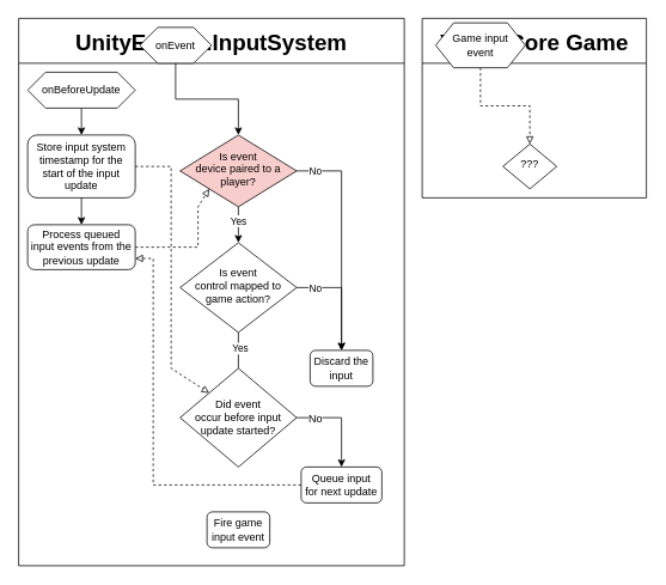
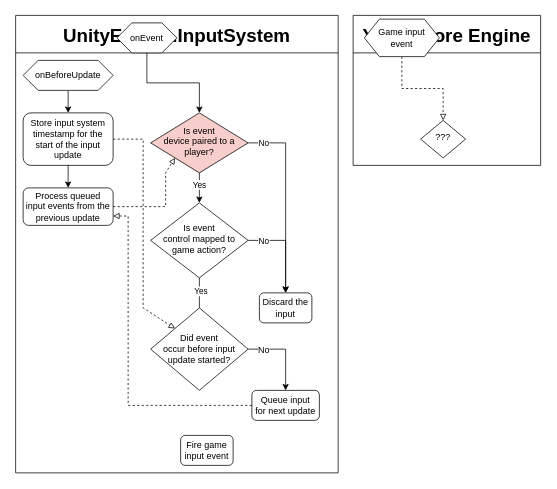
  <mxCell id="0" />
  <mxCell id="1" parent="0" />
  <mxCell id="2" value="UnityEngine.InputSystem" style="swimlane;fontSize=25;fillColor=default;swimlaneLine=1;startSize=50;collapsible=0;expand=1;" vertex="1" parent="1"><mxGeometry x="20" y="20" width="430" height="610" as="geometry"><mxRectangle x="10" y="10" width="100" height="40" as="alternateBounds" /></mxGeometry></mxCell>
  <mxCell id="3" value="Is event&lt;br&gt;device paired to a&lt;br&gt;player?" style="rhombus;whiteSpace=wrap;html=1;shadow=0;fontFamily=Helvetica;fontSize=12;align=center;strokeWidth=1;spacing=6;spacingTop=-4;direction=south;fillColor=#f8cecc;" parent="2" vertex="1"><mxGeometry x="180" y="130" width="130" height="80" as="geometry" /></mxCell>
  <mxCell id="4" value="Is event&lt;br&gt;control mapped to game action?" style="rhombus;whiteSpace=wrap;html=1;shadow=0;fontFamily=Helvetica;fontSize=12;align=center;strokeWidth=1;spacing=6;spacingTop=-4;" parent="2" vertex="1"><mxGeometry x="180" y="250" width="130" height="100" as="geometry" /></mxCell>
  <mxCell id="5" style="edgeStyle=orthogonalEdgeStyle;rounded=0;orthogonalLoop=1;jettySize=auto;html=1;entryX=0.5;entryY=0;entryDx=0;entryDy=0;" parent="2" source="3" target="4" edge="1"><mxGeometry relative="1" as="geometry" /></mxCell>
  <mxCell id="6" value="Yes" style="edgeLabel;html=1;align=center;verticalAlign=middle;resizable=0;points=[];" parent="5" vertex="1" connectable="0"><mxGeometry x="-0.256" y="-1" relative="1" as="geometry"><mxPoint as="offset" /></mxGeometry></mxCell>
- <mxCell id="7" value="Fire game&lt;br&gt;input event" style="rounded=1;whiteSpace=wrap;html=1;fontSize=12;glass=0;strokeWidth=1;shadow=0;" parent="2" vertex="1"><mxGeometry x="210" y="550" width="70" height="40" as="geometry" /></mxCell>
+ <mxCell id="7" value="Fire game&lt;br&gt;input event" style="rounded=1;whiteSpace=wrap;html=1;fontSize=12;glass=0;strokeWidth=1;shadow=0;" parent="2" vertex="1"><mxGeometry x="220" y="560" width="70" height="40" as="geometry" /></mxCell>
  <mxCell id="8" value="Discard the&lt;br&gt;input" style="rounded=1;whiteSpace=wrap;html=1;fontSize=12;glass=0;strokeWidth=1;shadow=0;" parent="2" vertex="1"><mxGeometry x="325" y="370" width="70" height="40" as="geometry" /></mxCell>
  <mxCell id="9" style="edgeStyle=orthogonalEdgeStyle;rounded=0;orthogonalLoop=1;jettySize=auto;html=1;" parent="2" source="3" target="8" edge="1"><mxGeometry relative="1" as="geometry" /></mxCell>
  <mxCell id="10" value="No" style="edgeLabel;html=1;align=center;verticalAlign=middle;resizable=0;points=[];" parent="9" vertex="1" connectable="0"><mxGeometry relative="1" as="geometry"><mxPoint x="-30" y="-75" as="offset" /></mxGeometry></mxCell>
  <mxCell id="11" style="edgeStyle=orthogonalEdgeStyle;rounded=0;orthogonalLoop=1;jettySize=auto;html=1;entryX=0.5;entryY=0;entryDx=0;entryDy=0;" parent="2" source="4" target="8" edge="1"><mxGeometry relative="1" as="geometry" /></mxCell>
  <mxCell id="12" value="No" style="edgeLabel;html=1;align=center;verticalAlign=middle;resizable=0;points=[];labelPosition=center;verticalLabelPosition=middle;" parent="11" vertex="1" connectable="0"><mxGeometry relative="1" as="geometry"><mxPoint x="-30" y="-10" as="offset" /></mxGeometry></mxCell>
  <mxCell id="13" value="Store input system timestamp for the start of the input update" style="rounded=1;whiteSpace=wrap;html=1;fontSize=12;fillColor=default;" vertex="1" parent="2"><mxGeometry x="10" y="130" width="120" height="70" as="geometry" /></mxCell>
  <mxCell id="14" value="" style="edgeStyle=orthogonalEdgeStyle;rounded=0;orthogonalLoop=1;jettySize=auto;html=1;entryX=0.5;entryY=0;entryDx=0;entryDy=0;endArrow=none;" edge="1" parent="2" source="4" target="16"><mxGeometry relative="1" as="geometry"><mxPoint x="255" y="411.25" as="sourcePoint" /><mxPoint x="255" y="700" as="targetPoint" /></mxGeometry></mxCell>
  <mxCell id="15" value="Yes" style="edgeLabel;html=1;align=center;verticalAlign=middle;resizable=0;points=[];" vertex="1" connectable="0" parent="14"><mxGeometry x="-0.153" y="1" relative="1" as="geometry"><mxPoint as="offset" /></mxGeometry></mxCell>
  <mxCell id="16" value="Did event&lt;br&gt;occur before input&lt;br&gt;update started?" style="rhombus;whiteSpace=wrap;html=1;fontSize=12;fillColor=default;" vertex="1" parent="2"><mxGeometry x="180" y="390" width="130" height="110" as="geometry" /></mxCell>
  <mxCell id="17" style="rounded=0;html=1;entryX=0;entryY=0;entryDx=0;entryDy=0;fontSize=12;exitX=1;exitY=0.5;exitDx=0;exitDy=0;elbow=vertical;dashed=1;endArrow=block;endFill=0;" edge="1" parent="2" source="13" target="16"><mxGeometry relative="1" as="geometry"><Array as="points"><mxPoint x="170" y="165" /><mxPoint x="170" y="390" /></Array></mxGeometry></mxCell>
  <mxCell id="18" value="Queue input&lt;br&gt;for next update" style="rounded=1;whiteSpace=wrap;html=1;fontSize=12;fillColor=default;" vertex="1" parent="2"><mxGeometry x="315" y="500" width="90" height="40" as="geometry" /></mxCell>
  <mxCell id="19" style="edgeStyle=orthogonalEdgeStyle;rounded=0;html=1;entryX=0.5;entryY=0;entryDx=0;entryDy=0;fontSize=12;" edge="1" parent="2" source="16" target="18"><mxGeometry relative="1" as="geometry" /></mxCell>
  <mxCell id="20" value="No" style="edgeLabel;html=1;align=center;verticalAlign=middle;resizable=0;points=[];fontSize=12;" vertex="1" connectable="0" parent="19"><mxGeometry relative="1" as="geometry"><mxPoint x="-30" y="-2" as="offset" /></mxGeometry></mxCell>
  <mxCell id="21" style="rounded=0;html=1;entryX=1;entryY=1;entryDx=0;entryDy=0;fontSize=12;endArrow=block;endFill=0;elbow=vertical;dashed=1;exitX=1;exitY=0.5;exitDx=0;exitDy=0;" edge="1" parent="2" source="22" target="3"><mxGeometry relative="1" as="geometry"><Array as="points"><mxPoint x="200" y="255" /><mxPoint x="200" y="210" /></Array></mxGeometry></mxCell>
  <mxCell id="22" value="Process queued&lt;br&gt;input events from the previous update" style="rounded=1;whiteSpace=wrap;html=1;fontSize=12;fillColor=default;" vertex="1" parent="2"><mxGeometry x="10" y="230" width="120" height="50" as="geometry" /></mxCell>
  <mxCell id="23" style="edgeStyle=orthogonalEdgeStyle;rounded=0;html=1;entryX=0.5;entryY=0;entryDx=0;entryDy=0;fontSize=12;endArrow=classic;endFill=1;elbow=vertical;" edge="1" parent="2" source="13" target="22"><mxGeometry relative="1" as="geometry" /></mxCell>
  <mxCell id="24" style="edgeStyle=orthogonalEdgeStyle;rounded=0;html=1;entryX=1;entryY=0.75;entryDx=0;entryDy=0;fontSize=12;endArrow=block;endFill=0;elbow=vertical;dashed=1;" edge="1" parent="2" source="18" target="22"><mxGeometry relative="1" as="geometry"><Array as="points"><mxPoint x="150" y="520" /><mxPoint x="150" y="268" /></Array></mxGeometry></mxCell>
  <mxCell id="25" style="edgeStyle=orthogonalEdgeStyle;rounded=0;html=1;entryX=0.5;entryY=0;entryDx=0;entryDy=0;fontSize=12;endArrow=classic;endFill=1;elbow=vertical;" edge="1" parent="2" source="26" target="13"><mxGeometry relative="1" as="geometry" /></mxCell>
  <mxCell id="26" value="onBeforeUpdate" style="shape=hexagon;perimeter=hexagonPerimeter2;whiteSpace=wrap;html=1;fixedSize=1;fontSize=12;fillColor=default;" vertex="1" parent="2"><mxGeometry x="10" y="60" width="120" height="40" as="geometry" /></mxCell>
  <mxCell id="27" style="edgeStyle=orthogonalEdgeStyle;rounded=0;html=1;fontSize=12;endArrow=classic;endFill=1;elbow=vertical;" edge="1" parent="2" source="28" target="3"><mxGeometry relative="1" as="geometry" /></mxCell>
  <mxCell id="28" value="onEvent" style="shape=hexagon;perimeter=hexagonPerimeter2;whiteSpace=wrap;html=1;fixedSize=1;fontSize=12;fillColor=default;" vertex="1" parent="2"><mxGeometry x="135" y="10" width="80" height="40" as="geometry" /></mxCell>
- <mxCell id="29" value="YARG.Core Game" style="swimlane;fontSize=25;fillColor=default;swimlaneLine=1;startSize=50;collapsible=0;expand=1;" vertex="1" parent="1"><mxGeometry x="470" y="20" width="250" height="200" as="geometry"><mxRectangle x="10" y="10" width="100" height="40" as="alternateBounds" /></mxGeometry></mxCell>
+ <mxCell id="29" value="YARG.Core Engine" style="swimlane;fontSize=25;fillColor=default;swimlaneLine=1;startSize=50;collapsible=0;expand=1;" vertex="1" parent="1"><mxGeometry x="470" y="20" width="250" height="200" as="geometry"><mxRectangle x="10" y="10" width="100" height="40" as="alternateBounds" /></mxGeometry></mxCell>
  <mxCell id="30" value="???" style="rhombus;whiteSpace=wrap;html=1;shadow=0;fontFamily=Helvetica;fontSize=12;align=center;strokeWidth=1;spacing=6;spacingTop=-4;direction=south;" parent="29" vertex="1"><mxGeometry x="90" y="140" width="60" height="50" as="geometry" /></mxCell>
  <mxCell id="31" style="edgeStyle=orthogonalEdgeStyle;rounded=0;html=1;entryX=0;entryY=0.5;entryDx=0;entryDy=0;dashed=1;fontSize=25;endArrow=block;endFill=0;startSize=50;elbow=vertical;" edge="1" parent="29" source="32" target="30"><mxGeometry relative="1" as="geometry" /></mxCell>
  <mxCell id="32" value="Game input&lt;br&gt;event" style="shape=hexagon;perimeter=hexagonPerimeter2;whiteSpace=wrap;html=1;fixedSize=1;fontSize=12;fillColor=default;" vertex="1" parent="29"><mxGeometry x="15" y="5" width="100" height="50" as="geometry" /></mxCell>
